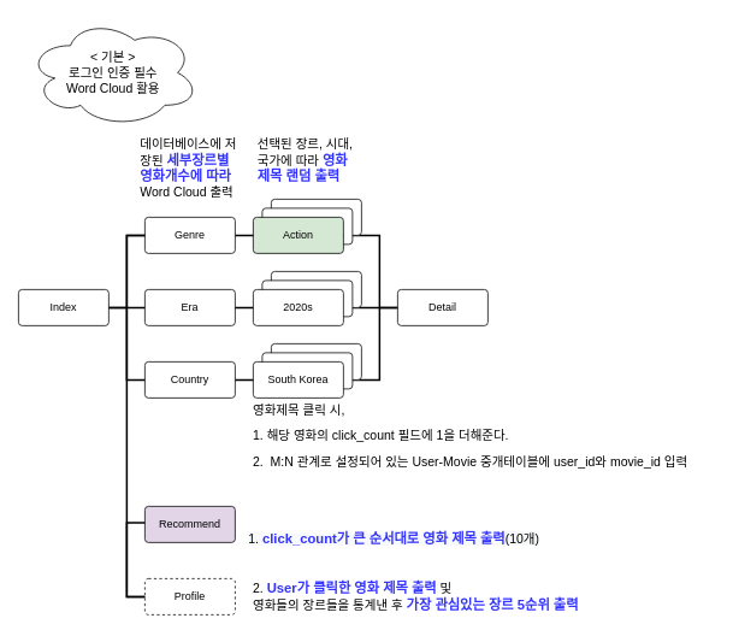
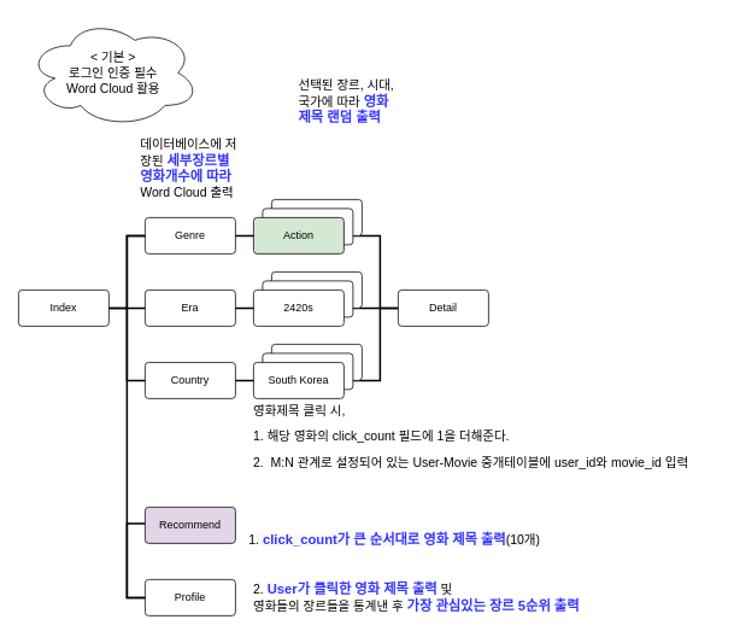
  <mxCell id="0" />
  <mxCell id="1" parent="0" />
  <mxCell id="2" value="" style="strokeWidth=2;html=1;shape=mxgraph.flowchart.annotation_2;align=left;labelPosition=right;pointerEvents=1;rotation=-180;" vertex="1" parent="1"><mxGeometry x="370" y="260" width="100" height="160" as="geometry" /></mxCell>
  <mxCell id="3" value="" style="line;strokeWidth=2;html=1;" vertex="1" parent="1"><mxGeometry x="280" y="335" width="160" height="10" as="geometry" /></mxCell>
  <mxCell id="4" value="" style="rounded=1;arcSize=10;whiteSpace=wrap;html=1;align=center;" vertex="1" parent="1"><mxGeometry x="300" y="220" width="100" height="40" as="geometry" /></mxCell>
  <mxCell id="5" value="" style="rounded=1;arcSize=10;whiteSpace=wrap;html=1;align=center;" vertex="1" parent="1"><mxGeometry x="290" y="230" width="100" height="40" as="geometry" /></mxCell>
  <mxCell id="6" value="" style="strokeWidth=2;html=1;shape=mxgraph.flowchart.annotation_2;align=left;labelPosition=right;pointerEvents=1;" vertex="1" parent="1"><mxGeometry x="90" y="260" width="100" height="160" as="geometry" /></mxCell>
  <mxCell id="7" value="" style="line;strokeWidth=2;html=1;" vertex="1" parent="1"><mxGeometry x="60" y="335" width="160" height="10" as="geometry" /></mxCell>
  <mxCell id="8" value="Index" style="rounded=1;arcSize=10;whiteSpace=wrap;html=1;align=center;" vertex="1" parent="1"><mxGeometry x="20" y="320" width="100" height="40" as="geometry" /></mxCell>
  <mxCell id="9" value="" style="line;strokeWidth=2;html=1;" vertex="1" parent="1"><mxGeometry x="220" y="335" width="160" height="10" as="geometry" /></mxCell>
  <mxCell id="10" value="" style="line;strokeWidth=2;html=1;" vertex="1" parent="1"><mxGeometry x="220" y="255" width="160" height="10" as="geometry" /></mxCell>
  <mxCell id="11" value="" style="line;strokeWidth=2;html=1;" vertex="1" parent="1"><mxGeometry x="220" y="415" width="160" height="10" as="geometry" /></mxCell>
  <mxCell id="12" value="Genre" style="rounded=1;arcSize=10;whiteSpace=wrap;html=1;align=center;" vertex="1" parent="1"><mxGeometry x="160" y="240" width="100" height="40" as="geometry" /></mxCell>
  <mxCell id="13" value="Era" style="rounded=1;arcSize=10;whiteSpace=wrap;html=1;align=center;" vertex="1" parent="1"><mxGeometry x="160" y="320" width="100" height="40" as="geometry" /></mxCell>
  <mxCell id="14" value="Country" style="rounded=1;arcSize=10;whiteSpace=wrap;html=1;align=center;" vertex="1" parent="1"><mxGeometry x="160" y="400" width="100" height="40" as="geometry" /></mxCell>
  <mxCell id="15" value="Action" style="rounded=1;arcSize=10;whiteSpace=wrap;html=1;align=center;fillColor=#d5e8d4;" vertex="1" parent="1"><mxGeometry x="280" y="240" width="100" height="40" as="geometry" /></mxCell>
  <mxCell id="16" value="" style="rounded=1;arcSize=10;whiteSpace=wrap;html=1;align=center;" vertex="1" parent="1"><mxGeometry x="300" y="300" width="100" height="40" as="geometry" /></mxCell>
  <mxCell id="17" value="" style="rounded=1;arcSize=10;whiteSpace=wrap;html=1;align=center;" vertex="1" parent="1"><mxGeometry x="290" y="310" width="100" height="40" as="geometry" /></mxCell>
- <mxCell id="18" value="2020s" style="rounded=1;arcSize=10;whiteSpace=wrap;html=1;align=center;" vertex="1" parent="1"><mxGeometry x="280" y="320" width="100" height="40" as="geometry" /></mxCell>
+ <mxCell id="18" value="2420s" style="rounded=1;arcSize=10;whiteSpace=wrap;html=1;align=center;" vertex="1" parent="1"><mxGeometry x="280" y="320" width="100" height="40" as="geometry" /></mxCell>
  <mxCell id="19" value="" style="rounded=1;arcSize=10;whiteSpace=wrap;html=1;align=center;" vertex="1" parent="1"><mxGeometry x="300" y="380" width="100" height="40" as="geometry" /></mxCell>
  <mxCell id="20" value="" style="rounded=1;arcSize=10;whiteSpace=wrap;html=1;align=center;" vertex="1" parent="1"><mxGeometry x="290" y="390" width="100" height="40" as="geometry" /></mxCell>
  <mxCell id="21" value="South Korea" style="rounded=1;arcSize=10;whiteSpace=wrap;html=1;align=center;" vertex="1" parent="1"><mxGeometry x="280" y="400" width="100" height="40" as="geometry" /></mxCell>
  <mxCell id="22" value="Detail" style="rounded=1;arcSize=10;whiteSpace=wrap;html=1;align=center;" vertex="1" parent="1"><mxGeometry x="440" y="320" width="100" height="40" as="geometry" /></mxCell>
  <mxCell id="23" value="Recommend" style="rounded=1;arcSize=10;whiteSpace=wrap;html=1;align=center;fillColor=#e1d5e7;" vertex="1" parent="1"><mxGeometry x="160" y="560" width="100" height="40" as="geometry" /></mxCell>
- <mxCell id="24" value="Profile" style="rounded=1;arcSize=10;whiteSpace=wrap;html=1;align=center;dashed=1;" vertex="1" parent="1"><mxGeometry x="160" y="640" width="100" height="40" as="geometry" /></mxCell>
+ <mxCell id="24" value="Profile" style="rounded=1;arcSize=10;whiteSpace=wrap;html=1;align=center;" vertex="1" parent="1"><mxGeometry x="160" y="640" width="100" height="40" as="geometry" /></mxCell>
  <mxCell id="25" value="" style="strokeWidth=2;html=1;shape=mxgraph.flowchart.annotation_1;align=left;pointerEvents=1;" vertex="1" parent="1"><mxGeometry x="140" y="260" width="20" height="400" as="geometry" /></mxCell>
  <mxCell id="26" value="" style="strokeWidth=2;html=1;shape=mxgraph.flowchart.annotation_1;align=left;pointerEvents=1;" vertex="1" parent="1"><mxGeometry x="140" y="578" width="20" height="82" as="geometry" /></mxCell>
  <mxCell id="27" value="&lt;p&gt;&lt;font style=&quot;&quot;&gt;&lt;span style=&quot;font-size: 14px;&quot;&gt;데이터베이스에 저장된 &lt;/span&gt;&lt;b style=&quot;&quot;&gt;&lt;font style=&quot;font-size: 15px;&quot; color=&quot;#3333ff&quot;&gt;세부장르별 영화개수에 따라&lt;/font&gt;&lt;/b&gt;&lt;span style=&quot;font-size: 14px;&quot;&gt; Word Cloud 출력&lt;/span&gt;&lt;/font&gt;&lt;/p&gt;" style="text;html=1;strokeColor=none;fillColor=none;spacing=5;spacingTop=-20;whiteSpace=wrap;overflow=hidden;rounded=0;" vertex="1" parent="1"><mxGeometry x="150" y="149" width="120" height="110" as="geometry" /></mxCell>
- <mxCell id="28" value="&lt;p&gt;&lt;font style=&quot;&quot;&gt;&lt;span style=&quot;font-size: 14px;&quot;&gt;선택된 장르, 시대, 국가에 따라 &lt;/span&gt;&lt;font style=&quot;font-size: 15px;&quot; color=&quot;#3333ff&quot;&gt;&lt;b style=&quot;&quot;&gt;영화제목 랜덤 출력&lt;/b&gt;&lt;/font&gt;&lt;/font&gt;&lt;/p&gt;" style="text;html=1;strokeColor=none;fillColor=none;spacing=5;spacingTop=-20;whiteSpace=wrap;overflow=hidden;rounded=0;" vertex="1" parent="1"><mxGeometry x="280" y="149" width="120" height="70" as="geometry" /></mxCell>
+ <mxCell id="28" value="&lt;p&gt;&lt;font style=&quot;&quot;&gt;&lt;span style=&quot;font-size: 14px;&quot;&gt;선택된 장르, 시대, 국가에 따라 &lt;/span&gt;&lt;font style=&quot;font-size: 15px;&quot; color=&quot;#3333ff&quot;&gt;&lt;b style=&quot;&quot;&gt;영화제목 랜덤 출력&lt;/b&gt;&lt;/font&gt;&lt;/font&gt;&lt;/p&gt;" style="text;html=1;strokeColor=none;fillColor=none;spacing=5;spacingTop=-20;whiteSpace=wrap;overflow=hidden;rounded=0;" vertex="1" parent="1"><mxGeometry x="325" y="84" width="120" height="70" as="geometry" /></mxCell>
  <mxCell id="29" value="&amp;lt; 기본 &amp;gt;&lt;br&gt;로그인 인증 필수&lt;br&gt;Word Cloud 활용" style="ellipse;shape=cloud;whiteSpace=wrap;html=1;fontSize=14;" vertex="1" parent="1"><mxGeometry x="30" y="20" width="190" height="120" as="geometry" /></mxCell>
  <mxCell id="30" value="&lt;p&gt;&lt;span style=&quot;font-size: 14px; background-color: initial;&quot;&gt;영화제목 클릭 시,&lt;/span&gt;&lt;/p&gt;&lt;p&gt;&lt;span style=&quot;font-size: 14px;&quot;&gt;1. 해당 영화의 click_count 필드에 1을 더해준다.&lt;/span&gt;&lt;/p&gt;&lt;p&gt;&lt;span style=&quot;font-size: 14px; background-color: initial;&quot;&gt;2.&amp;nbsp; M:N 관계로 설정되어 있는 User-Movie 중개테이블에 user_id와 movie_id 입력&lt;/span&gt;&lt;/p&gt;&lt;span style=&quot;font-size: 14px;&quot;&gt;&lt;br&gt;&lt;/span&gt;" style="text;html=1;strokeColor=none;fillColor=none;spacing=5;spacingTop=-20;whiteSpace=wrap;overflow=hidden;rounded=0;" vertex="1" parent="1"><mxGeometry x="275" y="443" width="515" height="80" as="geometry" /></mxCell>
  <mxCell id="31" value="&lt;span style=&quot;color: rgb(0, 0, 0); font-family: Helvetica; font-size: 14px; font-style: normal; font-variant-ligatures: normal; font-variant-caps: normal; font-weight: 400; letter-spacing: normal; orphans: 2; text-align: left; text-indent: 0px; text-transform: none; widows: 2; word-spacing: 0px; -webkit-text-stroke-width: 0px; background-color: rgb(248, 249, 250); text-decoration-thickness: initial; text-decoration-style: initial; text-decoration-color: initial; float: none; display: inline !important;&quot;&gt;1. &lt;/span&gt;&lt;span style=&quot;font-family: Helvetica; font-style: normal; font-variant-ligatures: normal; font-variant-caps: normal; letter-spacing: normal; orphans: 2; text-align: left; text-indent: 0px; text-transform: none; widows: 2; word-spacing: 0px; -webkit-text-stroke-width: 0px; background-color: rgb(248, 249, 250); text-decoration-thickness: initial; text-decoration-style: initial; text-decoration-color: initial; float: none; display: inline !important;&quot;&gt;&lt;b style=&quot;&quot;&gt;&lt;font color=&quot;#3333ff&quot; style=&quot;font-size: 15px;&quot;&gt;click_count가 큰 순서대로 영화 제목 출력&lt;/font&gt;&lt;/b&gt;&lt;/span&gt;&lt;span style=&quot;color: rgb(0, 0, 0); font-family: Helvetica; font-size: 14px; font-style: normal; font-variant-ligatures: normal; font-variant-caps: normal; font-weight: 400; letter-spacing: normal; orphans: 2; text-align: left; text-indent: 0px; text-transform: none; widows: 2; word-spacing: 0px; -webkit-text-stroke-width: 0px; background-color: rgb(248, 249, 250); text-decoration-thickness: initial; text-decoration-style: initial; text-decoration-color: initial; float: none; display: inline !important;&quot;&gt;(10개)&lt;/span&gt;" style="text;html=1;strokeColor=none;fillColor=none;spacing=5;spacingTop=-20;whiteSpace=wrap;overflow=hidden;rounded=0;" vertex="1" parent="1"><mxGeometry x="270" y="597" width="365" height="18" as="geometry" /></mxCell>
  <mxCell id="32" value="&lt;span style=&quot;font-size: 14px;&quot;&gt;2. &lt;/span&gt;&lt;b style=&quot;&quot;&gt;&lt;font color=&quot;#3333ff&quot; style=&quot;font-size: 15px;&quot;&gt;User가 클릭한 영화 제목 출력&lt;/font&gt;&lt;/b&gt;&lt;span style=&quot;font-size: 14px;&quot;&gt; 및 &lt;/span&gt;&lt;br&gt;&lt;span style=&quot;font-size: 14px;&quot;&gt;영화들의 장르들을 통계낸 후 &lt;/span&gt;&lt;b style=&quot;&quot;&gt;&lt;font color=&quot;#3333ff&quot; style=&quot;font-size: 15px;&quot;&gt;가장 관심있는 장르 5순위 출력&lt;/font&gt;&lt;/b&gt;" style="text;html=1;strokeColor=none;fillColor=none;spacing=5;spacingTop=-20;whiteSpace=wrap;overflow=hidden;rounded=0;" vertex="1" parent="1"><mxGeometry x="275" y="652" width="410" height="30" as="geometry" /></mxCell>
